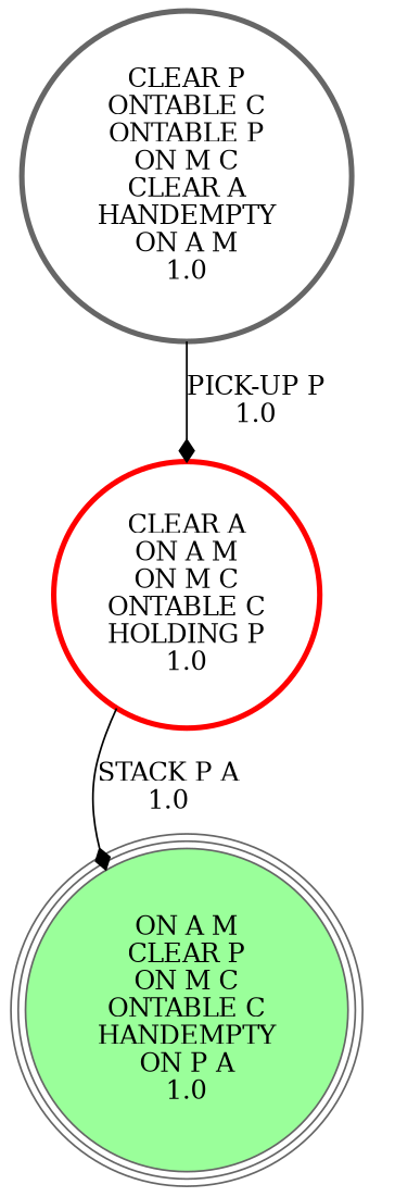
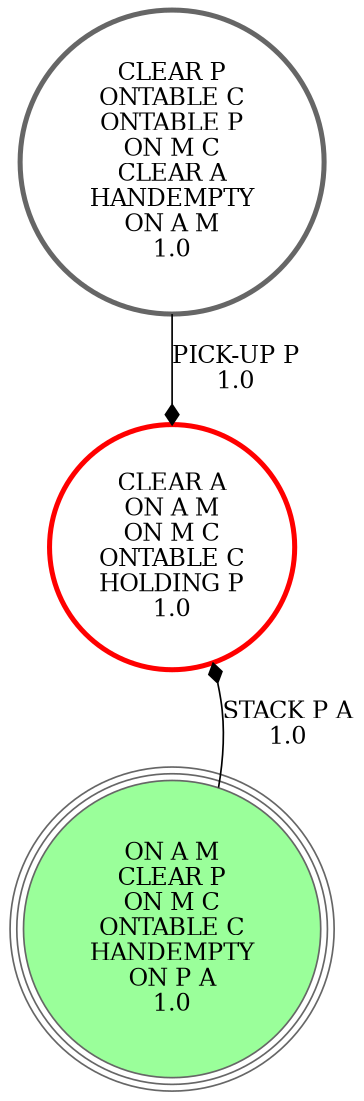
  digraph {
    node [penwidth=3 shape=circle color=gray40]
    edge [arrowhead=diamond]
    "CLEAR A\nON A M\nON M C\nONTABLE C\nHOLDING P\n1.0\n" [color=red]
    "ON A M\nCLEAR P\nON M C\nONTABLE C\nHANDEMPTY\nON P A\n1.0\n" [fillcolor=palegreen1 peripheries=3 style=filled penwidth=""]
    "CLEAR P\nONTABLE C\nONTABLE P\nON M C\nCLEAR A\nHANDEMPTY\nON A M\n1.0\n"
-   "CLEAR A\nON A M\nON M C\nONTABLE C\nHOLDING P\n1.0\n" -> "ON A M\nCLEAR P\nON M C\nONTABLE C\nHANDEMPTY\nON P A\n1.0\n" [label="STACK P A\n1.0\n"]
+   "ON A M\nCLEAR P\nON M C\nONTABLE C\nHANDEMPTY\nON P A\n1.0\n" -> "CLEAR A\nON A M\nON M C\nONTABLE C\nHOLDING P\n1.0\n" [label="STACK P A\n1.0\n"]
    "CLEAR P\nONTABLE C\nONTABLE P\nON M C\nCLEAR A\nHANDEMPTY\nON A M\n1.0\n" -> "CLEAR A\nON A M\nON M C\nONTABLE C\nHOLDING P\n1.0\n" [label="PICK-UP P\n1.0\n"]
  }
